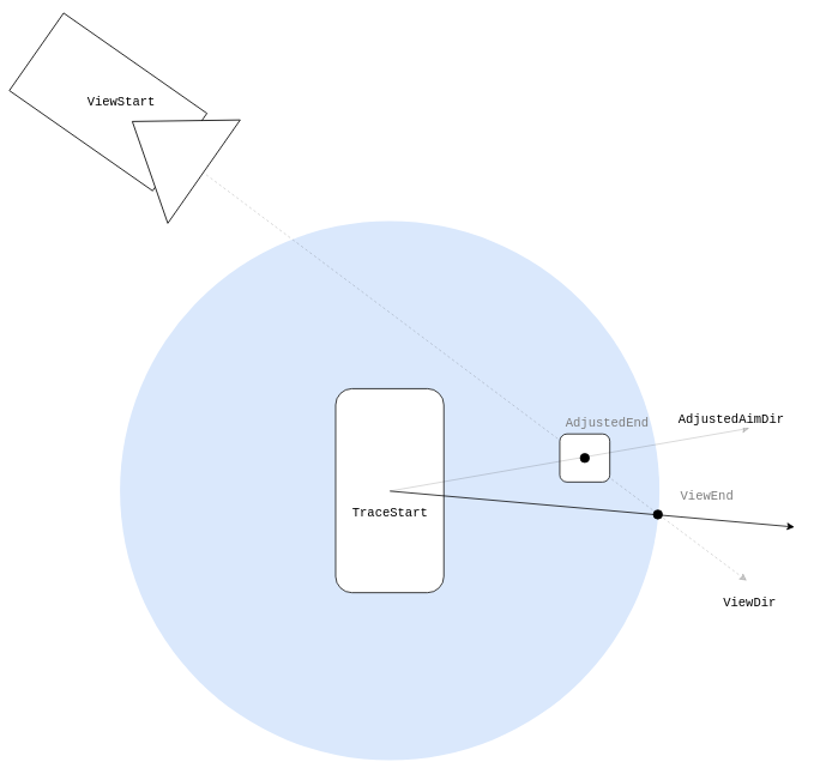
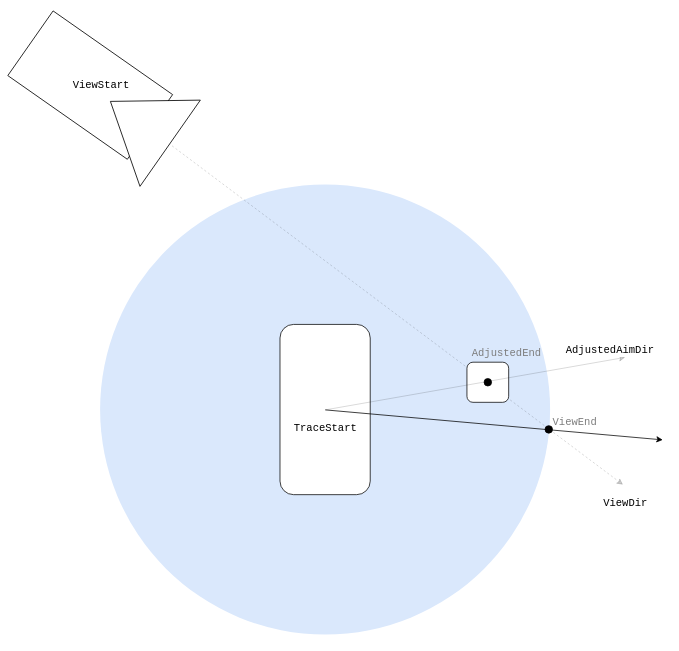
  <mxCell id="0" />
  <mxCell id="1" parent="0" />
  <mxCell id="2" value="" style="ellipse;whiteSpace=wrap;html=1;aspect=fixed;dashed=1;dashPattern=1 2;fillColor=#dae8fc;strokeColor=none;gradientColor=none;shadow=0;" vertex="1" parent="1"><mxGeometry x="132.81" y="213.55" width="600" height="600" as="geometry" /></mxCell>
  <mxCell id="3" value="" style="rounded=1;whiteSpace=wrap;html=1;rotation=90;" vertex="1" parent="1"><mxGeometry x="319.319" y="453.397" width="226.99" height="120.302" as="geometry" /></mxCell>
  <mxCell id="4" value="" style="endArrow=classic;html=1;rounded=0;dashed=1;opacity=20;" edge="1" parent="1"><mxGeometry width="50" height="50" relative="1" as="geometry"><mxPoint x="219.065" y="154.648" as="sourcePoint" /><mxPoint x="830.047" y="613.799" as="targetPoint" /></mxGeometry></mxCell>
  <mxCell id="5" value="" style="group;rotation=35;" vertex="1" connectable="0" parent="1"><mxGeometry x="20.449" y="20.311" width="226.99" height="140.352" as="geometry" /></mxCell>
  <mxCell id="6" value="" style="rounded=0;whiteSpace=wrap;html=1;movable=1;resizable=1;rotatable=1;deletable=1;editable=1;locked=0;connectable=1;rotation=35;" vertex="1" parent="5"><mxGeometry x="1.892" y="8.02" width="194.563" height="105.264" as="geometry" /></mxCell>
  <mxCell id="7" style="edgeStyle=orthogonalEdgeStyle;rounded=0;orthogonalLoop=1;jettySize=auto;html=1;exitX=0;exitY=0.5;exitDx=0;exitDy=0;" edge="1" parent="5" source="8"><mxGeometry relative="1" as="geometry"><mxPoint x="206.183" y="138.347" as="targetPoint" /></mxGeometry></mxCell>
  <mxCell id="8" value="" style="triangle;whiteSpace=wrap;html=1;rotation=-145;movable=1;resizable=1;rotatable=1;deletable=1;editable=1;locked=0;connectable=1;" vertex="1" parent="5"><mxGeometry x="117.278" y="40.101" width="97.282" height="140.352" as="geometry" /></mxCell>
  <mxCell id="9" value="&lt;div style=&quot;background-color: rgb(255, 255, 255); font-family: Consolas, &amp;quot;Courier New&amp;quot;, monospace; font-size: 14px; line-height: 19px; white-space-collapse: preserve;&quot;&gt;ViewStart&lt;/div&gt;" style="text;html=1;align=center;verticalAlign=middle;resizable=0;points=[];autosize=1;strokeColor=none;fillColor=none;" vertex="1" parent="5"><mxGeometry x="68.498" y="45.65" width="90" height="30" as="geometry" /></mxCell>
  <mxCell id="10" value="&lt;div style=&quot;font-family: Consolas, &amp;quot;Courier New&amp;quot;, monospace; font-size: 14px; line-height: 19px; white-space-collapse: preserve;&quot;&gt;ViewDir&lt;/div&gt;" style="text;html=1;align=center;verticalAlign=middle;resizable=0;points=[];autosize=1;strokeColor=none;fillColor=none;" vertex="1" parent="1"><mxGeometry x="793.003" y="623.999" width="80" height="30" as="geometry" /></mxCell>
  <mxCell id="11" value="&lt;div style=&quot;font-family: Consolas, &amp;quot;Courier New&amp;quot;, monospace; font-size: 14px; line-height: 19px; white-space-collapse: preserve;&quot;&gt;TraceStart&lt;/div&gt;" style="text;html=1;align=center;verticalAlign=middle;resizable=0;points=[];autosize=1;strokeColor=none;fillColor=none;" vertex="1" parent="1"><mxGeometry x="383.005" y="523.998" width="100" height="30" as="geometry" /></mxCell>
- <mxCell id="12" value="&lt;div style=&quot;font-family: Consolas, &amp;quot;Courier New&amp;quot;, monospace; font-size: 14px; line-height: 19px; white-space: pre;&quot;&gt;ViewEnd&lt;/div&gt;" style="text;html=1;align=center;verticalAlign=middle;whiteSpace=wrap;rounded=0;fontColor=#7D7D7D;" vertex="1" parent="1"><mxGeometry x="756" y="505" width="60" height="30" as="geometry" /></mxCell>
+ <mxCell id="12" value="&lt;div style=&quot;font-family: Consolas, &amp;quot;Courier New&amp;quot;, monospace; font-size: 14px; line-height: 19px; white-space: pre;&quot;&gt;ViewEnd&lt;/div&gt;" style="text;html=1;align=center;verticalAlign=middle;whiteSpace=wrap;rounded=0;fontColor=#7D7D7D;" vertex="1" parent="1"><mxGeometry x="736" y="515" width="60" height="30" as="geometry" /></mxCell>
  <mxCell id="13" value="" style="ellipse;whiteSpace=wrap;html=1;aspect=fixed;fillColor=#000000;" vertex="1" parent="1"><mxGeometry x="726" y="535" width="10" height="10" as="geometry" /></mxCell>
  <mxCell id="14" value="" style="rounded=1;whiteSpace=wrap;html=1;rotation=90;" vertex="1" parent="1"><mxGeometry x="623" y="449.35" width="53.5" height="55.65" as="geometry" /></mxCell>
  <mxCell id="15" value="" style="ellipse;whiteSpace=wrap;html=1;aspect=fixed;fillColor=#000000;" vertex="1" parent="1"><mxGeometry x="644.75" y="472.18" width="10" height="10" as="geometry" /></mxCell>
  <mxCell id="16" value="" style="endArrow=classic;html=1;rounded=0;exitX=0.502;exitY=0.498;exitDx=0;exitDy=0;exitPerimeter=0;opacity=20;" edge="1" parent="1" source="3"><mxGeometry width="50" height="50" relative="1" as="geometry"><mxPoint x="523.245" y="444.002" as="sourcePoint" /><mxPoint x="833" y="444" as="targetPoint" /></mxGeometry></mxCell>
  <mxCell id="17" value="&lt;div style=&quot;background-color: rgb(255, 255, 255); font-family: Consolas, &amp;quot;Courier New&amp;quot;, monospace; font-size: 14px; line-height: 19px; white-space: pre;&quot;&gt;AdjustedAimDir&lt;/div&gt;" style="text;html=1;align=center;verticalAlign=middle;whiteSpace=wrap;rounded=0;" vertex="1" parent="1"><mxGeometry x="783" y="419.35" width="60" height="30" as="geometry" /></mxCell>
  <mxCell id="18" value="" style="endArrow=classic;html=1;rounded=0;" edge="1" parent="1"><mxGeometry width="50" height="50" relative="1" as="geometry"><mxPoint x="433" y="514" as="sourcePoint" /><mxPoint x="883" y="554" as="targetPoint" /></mxGeometry></mxCell>
  <mxCell id="19" value="&lt;div style=&quot;font-family: Consolas, &amp;quot;Courier New&amp;quot;, monospace; line-height: 19px; white-space: pre;&quot;&gt;&lt;div style=&quot;line-height: 19px;&quot;&gt;&lt;font style=&quot;font-size: 14px;&quot;&gt;AdjustedEnd&lt;/font&gt;&lt;/div&gt;&lt;/div&gt;" style="text;html=1;align=center;verticalAlign=middle;whiteSpace=wrap;rounded=0;fontSize=12;fontColor=#7D7D7D;" vertex="1" parent="1"><mxGeometry x="644.75" y="423.4" width="60" height="30" as="geometry" /></mxCell>
